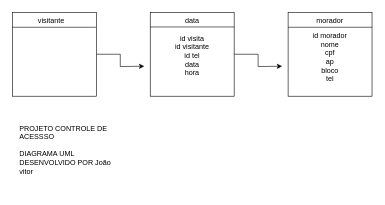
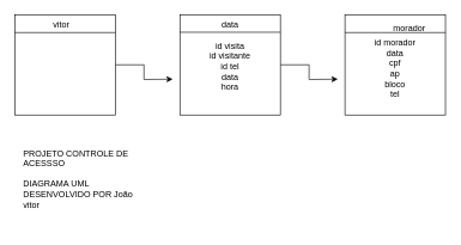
  <mxCell id="0" />
  <mxCell id="1" parent="0" />
  <mxCell id="2" style="edgeStyle=orthogonalEdgeStyle;rounded=0;orthogonalLoop=1;jettySize=auto;html=1;exitX=1;exitY=0.5;exitDx=0;exitDy=0;" edge="1" parent="1" source="3"><mxGeometry relative="1" as="geometry"><mxPoint x="240" y="110" as="targetPoint" /></mxGeometry></mxCell>
  <mxCell id="3" value="" style="whiteSpace=wrap;html=1;aspect=fixed;" vertex="1" parent="1"><mxGeometry x="20" y="20" width="140" height="140" as="geometry" /></mxCell>
  <mxCell id="4" style="edgeStyle=orthogonalEdgeStyle;rounded=0;orthogonalLoop=1;jettySize=auto;html=1;exitX=1;exitY=0.5;exitDx=0;exitDy=0;" edge="1" parent="1" source="5"><mxGeometry relative="1" as="geometry"><mxPoint x="470" y="110" as="targetPoint" /></mxGeometry></mxCell>
  <mxCell id="5" value="" style="whiteSpace=wrap;html=1;aspect=fixed;" vertex="1" parent="1"><mxGeometry x="250" y="20" width="140" height="140" as="geometry" /></mxCell>
  <mxCell id="6" value="" style="whiteSpace=wrap;html=1;aspect=fixed;" vertex="1" parent="1"><mxGeometry x="480" y="20" width="140" height="140" as="geometry" /></mxCell>
- <mxCell id="7" value="visitante" style="text;html=1;align=center;verticalAlign=middle;whiteSpace=wrap;rounded=0;" vertex="1" parent="1"><mxGeometry x="40" y="20" width="90" height="30" as="geometry" /></mxCell>
+ <mxCell id="7" value="vitor" style="text;html=1;align=center;verticalAlign=middle;whiteSpace=wrap;rounded=0;" vertex="1" parent="1"><mxGeometry x="40" y="20" width="90" height="30" as="geometry" /></mxCell>
  <mxCell id="8" value="" style="line;strokeWidth=1;rotatable=0;dashed=0;labelPosition=right;align=left;verticalAlign=middle;spacingTop=0;spacingLeft=6;points=[];portConstraint=eastwest;" vertex="1" parent="1"><mxGeometry x="20" y="40" width="140" height="10" as="geometry" /></mxCell>
  <mxCell id="9" value="" style="endArrow=none;html=1;rounded=0;" edge="1" parent="1"><mxGeometry relative="1" as="geometry"><mxPoint x="250" y="44.5" as="sourcePoint" /><mxPoint x="390" y="44.5" as="targetPoint" /></mxGeometry></mxCell>
  <mxCell id="10" value="" style="endArrow=none;html=1;rounded=0;" edge="1" parent="1"><mxGeometry relative="1" as="geometry"><mxPoint x="480" y="45" as="sourcePoint" /><mxPoint x="620" y="45" as="targetPoint" /></mxGeometry></mxCell>
  <mxCell id="11" value="data" style="text;html=1;align=center;verticalAlign=middle;whiteSpace=wrap;rounded=0;" vertex="1" parent="1"><mxGeometry x="290" y="20" width="60" height="30" as="geometry" /></mxCell>
- <mxCell id="12" value="morador" style="text;html=1;align=center;verticalAlign=middle;whiteSpace=wrap;rounded=0;" vertex="1" parent="1"><mxGeometry x="520" y="20" width="60" height="30" as="geometry" /></mxCell>
+ <mxCell id="12" value="morador" style="text;html=1;align=center;verticalAlign=middle;whiteSpace=wrap;rounded=0;" vertex="1" parent="1"><mxGeometry x="540" y="25" width="60" height="30" as="geometry" /></mxCell>
  <mxCell id="13" value="&lt;br&gt;&lt;div&gt;id visita&lt;/div&gt;&lt;div&gt;id visitante&lt;/div&gt;&lt;div&gt;id tel&lt;/div&gt;&lt;div&gt;data&lt;/div&gt;&lt;div&gt;hora&lt;/div&gt;" style="text;html=1;align=center;verticalAlign=middle;whiteSpace=wrap;rounded=0;" vertex="1" parent="1"><mxGeometry x="290" y="70" width="60" height="30" as="geometry" /></mxCell>
- <mxCell id="14" value="id morador&lt;div&gt;nome&lt;/div&gt;&lt;div&gt;cpf&lt;/div&gt;&lt;div&gt;ap&lt;/div&gt;&lt;div&gt;bloco&lt;/div&gt;&lt;div&gt;tel&lt;/div&gt;" style="text;html=1;align=center;verticalAlign=middle;whiteSpace=wrap;rounded=0;" vertex="1" parent="1"><mxGeometry x="520" y="80" width="60" height="30" as="geometry" /></mxCell>
+ <mxCell id="14" value="id morador&lt;div&gt;data&lt;/div&gt;&lt;div&gt;cpf&lt;/div&gt;&lt;div&gt;ap&lt;/div&gt;&lt;div&gt;bloco&lt;/div&gt;&lt;div&gt;tel&lt;/div&gt;" style="text;html=1;align=center;verticalAlign=middle;whiteSpace=wrap;rounded=0;" vertex="1" parent="1"><mxGeometry x="520" y="80" width="60" height="30" as="geometry" /></mxCell>
  <mxCell id="15" value="PROJETO CONTROLE DE ACESSSO&lt;div&gt;&lt;br&gt;&lt;/div&gt;&lt;div&gt;DIAGRAMA UML&lt;/div&gt;&lt;div&gt;DESENVOLVIDO POR João vitor&lt;/div&gt;" style="text;html=1;whiteSpace=wrap;overflow=hidden;rounded=0;" vertex="1" parent="1"><mxGeometry x="30" y="200" width="180" height="120" as="geometry" /></mxCell>
